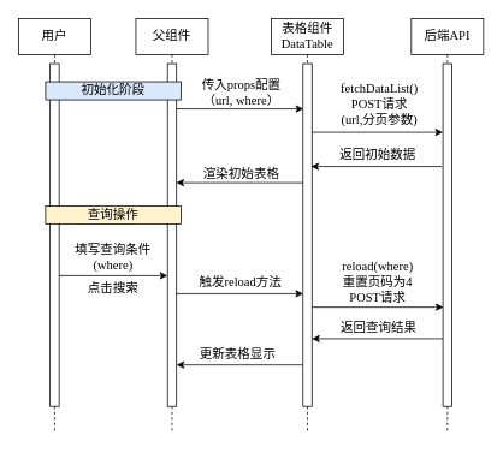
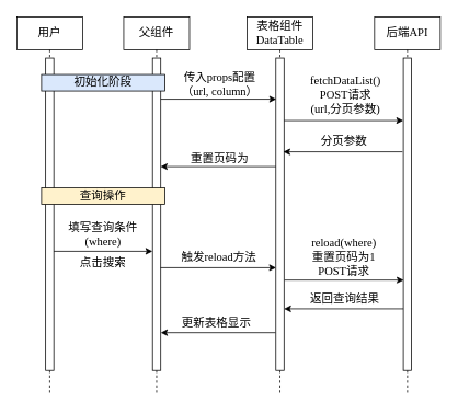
  <mxCell id="0" />
  <mxCell id="1" parent="0" />
  <mxCell id="2" value="用户" style="shape=umlLifeline;perimeter=lifelinePerimeter;whiteSpace=wrap;html=1;container=1;dropTarget=0;collapsible=0;recursiveResize=0;outlineConnect=0;portConstraint=eastwest;newEdgeStyle={&quot;curved&quot;:0,&quot;rounded&quot;:0};fontFamily=宋体;fontSize=14;" vertex="1" parent="1"><mxGeometry x="20" y="20" width="80" height="460" as="geometry" /></mxCell>
  <mxCell id="3" value="" style="html=1;points=[[0,0,0,0,5],[0,1,0,0,-5],[1,0,0,0,5],[1,1,0,0,-5]];perimeter=orthogonalPerimeter;outlineConnect=0;targetShapes=umlLifeline;portConstraint=eastwest;newEdgeStyle={&quot;curved&quot;:0,&quot;rounded&quot;:0};fontFamily=宋体;fontSize=14;" vertex="1" parent="2"><mxGeometry x="35" y="50" width="10" height="380" as="geometry" /></mxCell>
  <mxCell id="4" value="父组件" style="shape=umlLifeline;perimeter=lifelinePerimeter;whiteSpace=wrap;html=1;container=1;dropTarget=0;collapsible=0;recursiveResize=0;outlineConnect=0;portConstraint=eastwest;newEdgeStyle={&quot;curved&quot;:0,&quot;rounded&quot;:0};fontFamily=宋体;fontSize=14;" vertex="1" parent="1"><mxGeometry x="150" y="20" width="80" height="460" as="geometry" /></mxCell>
  <mxCell id="5" value="" style="html=1;points=[[0,0,0,0,5],[0,1,0,0,-5],[1,0,0,0,5],[1,1,0,0,-5]];perimeter=orthogonalPerimeter;outlineConnect=0;targetShapes=umlLifeline;portConstraint=eastwest;newEdgeStyle={&quot;curved&quot;:0,&quot;rounded&quot;:0};fontFamily=宋体;fontSize=14;" vertex="1" parent="4"><mxGeometry x="35" y="50" width="10" height="380" as="geometry" /></mxCell>
  <mxCell id="6" value="表格组件&lt;div&gt;DataTable&lt;/div&gt;" style="shape=umlLifeline;perimeter=lifelinePerimeter;whiteSpace=wrap;html=1;container=1;dropTarget=0;collapsible=0;recursiveResize=0;outlineConnect=0;portConstraint=eastwest;newEdgeStyle={&quot;curved&quot;:0,&quot;rounded&quot;:0};fontFamily=宋体;fontSize=14;" vertex="1" parent="1"><mxGeometry x="300" y="20" width="80" height="460" as="geometry" /></mxCell>
  <mxCell id="7" value="" style="html=1;points=[[0,0,0,0,5],[0,1,0,0,-5],[1,0,0,0,5],[1,1,0,0,-5]];perimeter=orthogonalPerimeter;outlineConnect=0;targetShapes=umlLifeline;portConstraint=eastwest;newEdgeStyle={&quot;curved&quot;:0,&quot;rounded&quot;:0};fontFamily=宋体;fontSize=14;" vertex="1" parent="6"><mxGeometry x="35" y="50" width="10" height="380" as="geometry" /></mxCell>
  <mxCell id="8" value="后端API" style="shape=umlLifeline;perimeter=lifelinePerimeter;whiteSpace=wrap;html=1;container=1;dropTarget=0;collapsible=0;recursiveResize=0;outlineConnect=0;portConstraint=eastwest;newEdgeStyle={&quot;curved&quot;:0,&quot;rounded&quot;:0};fontFamily=宋体;fontSize=14;" vertex="1" parent="1"><mxGeometry x="455" y="20" width="80" height="460" as="geometry" /></mxCell>
  <mxCell id="9" value="" style="html=1;points=[[0,0,0,0,5],[0,1,0,0,-5],[1,0,0,0,5],[1,1,0,0,-5]];perimeter=orthogonalPerimeter;outlineConnect=0;targetShapes=umlLifeline;portConstraint=eastwest;newEdgeStyle={&quot;curved&quot;:0,&quot;rounded&quot;:0};fontFamily=宋体;fontSize=14;" vertex="1" parent="8"><mxGeometry x="35" y="50" width="10" height="380" as="geometry" /></mxCell>
  <mxCell id="10" value="查询操作" style="rounded=0;whiteSpace=wrap;html=1;fontSize=14;fontFamily=宋体;fillColor=#fff2cc;" vertex="1" parent="1"><mxGeometry x="50" y="228" width="150" height="20" as="geometry" /></mxCell>
  <mxCell id="11" value="" style="endArrow=classic;html=1;rounded=0;fontSize=14;fontFamily=宋体;" edge="1" parent="1"><mxGeometry width="50" height="50" relative="1" as="geometry"><mxPoint x="195" y="120" as="sourcePoint" /><mxPoint x="335.5" y="120" as="targetPoint" /></mxGeometry></mxCell>
- <mxCell id="12" value="传入props配置&lt;div&gt;（url, where）&lt;/div&gt;" style="text;html=1;align=center;verticalAlign=middle;whiteSpace=wrap;rounded=0;fontSize=14;fontFamily=宋体;" vertex="1" parent="1"><mxGeometry x="212" y="90" width="110" height="26" as="geometry" /></mxCell>
+ <mxCell id="12" value="传入props配置&lt;div&gt;（url, column）&lt;/div&gt;" style="text;html=1;align=center;verticalAlign=middle;whiteSpace=wrap;rounded=0;fontSize=14;fontFamily=宋体;" vertex="1" parent="1"><mxGeometry x="212" y="90" width="110" height="26" as="geometry" /></mxCell>
  <mxCell id="13" value="初始化阶段" style="rounded=0;whiteSpace=wrap;html=1;fontSize=14;fontFamily=宋体;fillColor=#dae8fc;" vertex="1" parent="1"><mxGeometry x="50" y="90" width="150" height="20" as="geometry" /></mxCell>
  <mxCell id="14" value="" style="group" vertex="1" connectable="0" parent="1"><mxGeometry x="344" y="159" width="145" height="26" as="geometry" /></mxCell>
  <mxCell id="15" value="" style="endArrow=classic;html=1;rounded=0;" edge="1" parent="14"><mxGeometry width="50" height="50" relative="1" as="geometry"><mxPoint x="145" y="25" as="sourcePoint" /><mxPoint y="25" as="targetPoint" /></mxGeometry></mxCell>
- <mxCell id="16" value="返回初始数据" style="text;html=1;align=center;verticalAlign=middle;whiteSpace=wrap;rounded=0;fontSize=14;fontFamily=宋体;spacing=0;" vertex="1" parent="14"><mxGeometry x="19" width="110" height="26" as="geometry" /></mxCell>
+ <mxCell id="16" value="分页参数" style="text;html=1;align=center;verticalAlign=middle;whiteSpace=wrap;rounded=0;fontSize=14;fontFamily=宋体;spacing=0;" vertex="1" parent="14"><mxGeometry x="19" width="110" height="26" as="geometry" /></mxCell>
  <mxCell id="17" value="" style="group" vertex="1" connectable="0" parent="1"><mxGeometry x="345" y="350" width="145" height="26" as="geometry" /></mxCell>
  <mxCell id="18" value="" style="endArrow=classic;html=1;rounded=0;" edge="1" parent="17"><mxGeometry width="50" height="50" relative="1" as="geometry"><mxPoint x="145" y="25" as="sourcePoint" /><mxPoint y="25" as="targetPoint" /></mxGeometry></mxCell>
  <mxCell id="19" value="返回查询结果" style="text;html=1;align=center;verticalAlign=middle;whiteSpace=wrap;rounded=0;fontSize=14;fontFamily=宋体;spacing=0;" vertex="1" parent="17"><mxGeometry x="19" width="110" height="26" as="geometry" /></mxCell>
  <mxCell id="20" value="" style="group" vertex="1" connectable="0" parent="1"><mxGeometry x="345" y="103" width="145" height="43" as="geometry" /></mxCell>
  <mxCell id="21" value="" style="endArrow=classic;html=1;rounded=0;fontSize=14;fontFamily=宋体;" edge="1" parent="20"><mxGeometry width="50" height="50" relative="1" as="geometry"><mxPoint y="43" as="sourcePoint" /><mxPoint x="145" y="43" as="targetPoint" /></mxGeometry></mxCell>
  <mxCell id="22" value="fetchDataList()&lt;div&gt;POST请求&lt;div&gt;(url,分页参数)&lt;/div&gt;&lt;/div&gt;" style="text;html=1;align=center;verticalAlign=middle;whiteSpace=wrap;rounded=0;fontSize=14;fontFamily=宋体;" vertex="1" parent="20"><mxGeometry x="20" width="110" height="26" as="geometry" /></mxCell>
  <mxCell id="23" value="" style="group" vertex="1" connectable="0" parent="1"><mxGeometry x="194.75" y="180" width="127" height="26" as="geometry" /></mxCell>
- <mxCell id="24" value="渲染初始表格" style="text;html=1;align=center;verticalAlign=middle;whiteSpace=wrap;rounded=0;fontSize=14;fontFamily=宋体;" vertex="1" parent="23"><mxGeometry x="17" width="110" height="26" as="geometry" /></mxCell>
+ <mxCell id="24" value="重置页码为" style="text;html=1;align=center;verticalAlign=middle;whiteSpace=wrap;rounded=0;fontSize=14;fontFamily=宋体;" vertex="1" parent="23"><mxGeometry x="17" width="110" height="26" as="geometry" /></mxCell>
  <mxCell id="25" value="" style="endArrow=classic;html=1;rounded=0;" edge="1" parent="23" source="7"><mxGeometry width="50" height="50" relative="1" as="geometry"><mxPoint x="135" y="22" as="sourcePoint" /><mxPoint y="22" as="targetPoint" /></mxGeometry></mxCell>
  <mxCell id="26" value="" style="group" vertex="1" connectable="0" parent="1"><mxGeometry x="75" y="270" width="100" height="65" as="geometry" /></mxCell>
  <mxCell id="27" value="填写查询条件(where)" style="text;html=1;align=center;verticalAlign=middle;whiteSpace=wrap;rounded=0;fontFamily=宋体;fontSize=14;fontColor=default;" vertex="1" parent="26"><mxGeometry width="100" height="30" as="geometry" /></mxCell>
  <mxCell id="28" value="点击搜索" style="text;html=1;align=center;verticalAlign=middle;whiteSpace=wrap;rounded=0;fontFamily=宋体;fontSize=14;fontColor=default;spacing=0;" vertex="1" parent="26"><mxGeometry y="35" width="100" height="30" as="geometry" /></mxCell>
  <mxCell id="29" value="" style="endArrow=classic;html=1;rounded=0;" edge="1" parent="26"><mxGeometry width="50" height="50" relative="1" as="geometry"><mxPoint x="-10" y="35" as="sourcePoint" /><mxPoint x="110" y="35" as="targetPoint" /></mxGeometry></mxCell>
  <mxCell id="30" value="" style="group" vertex="1" connectable="0" parent="1"><mxGeometry x="194.75" y="300" width="140.5" height="26" as="geometry" /></mxCell>
  <mxCell id="31" value="" style="endArrow=classic;html=1;rounded=0;fontSize=14;fontFamily=宋体;" edge="1" parent="30"><mxGeometry width="50" height="50" relative="1" as="geometry"><mxPoint y="25" as="sourcePoint" /><mxPoint x="140.5" y="25" as="targetPoint" /></mxGeometry></mxCell>
  <mxCell id="32" value="触发reload方法" style="text;html=1;align=center;verticalAlign=middle;whiteSpace=wrap;rounded=0;fontSize=14;fontFamily=宋体;" vertex="1" parent="30"><mxGeometry x="16.25" width="110" height="26" as="geometry" /></mxCell>
  <mxCell id="33" value="" style="group" vertex="1" connectable="0" parent="1"><mxGeometry x="345.5" y="300" width="145" height="40" as="geometry" /></mxCell>
  <mxCell id="34" value="" style="endArrow=classic;html=1;rounded=0;fontSize=14;fontFamily=宋体;" edge="1" parent="33"><mxGeometry width="50" height="50" relative="1" as="geometry"><mxPoint y="40" as="sourcePoint" /><mxPoint x="145" y="40" as="targetPoint" /></mxGeometry></mxCell>
- <mxCell id="35" value="reload(where)&lt;div&gt;重置页码为4&lt;/div&gt;&lt;div&gt;POST请求&lt;/div&gt;" style="text;html=1;align=center;verticalAlign=middle;whiteSpace=wrap;rounded=0;fontSize=14;fontFamily=宋体;" vertex="1" parent="33"><mxGeometry x="17" width="110" height="26" as="geometry" /></mxCell>
+ <mxCell id="35" value="reload(where)&lt;div&gt;重置页码为1&lt;/div&gt;&lt;div&gt;POST请求&lt;/div&gt;" style="text;html=1;align=center;verticalAlign=middle;whiteSpace=wrap;rounded=0;fontSize=14;fontFamily=宋体;" vertex="1" parent="33"><mxGeometry x="17" width="110" height="26" as="geometry" /></mxCell>
  <mxCell id="36" value="" style="group" vertex="1" connectable="0" parent="1"><mxGeometry x="204.205" y="380" width="130.362" height="26" as="geometry" /></mxCell>
  <mxCell id="37" value="更新表格显示" style="text;html=1;align=center;verticalAlign=middle;whiteSpace=wrap;rounded=0;fontSize=14;fontFamily=宋体;" vertex="1" parent="36"><mxGeometry width="117.795" height="26" as="geometry" /></mxCell>
  <mxCell id="38" value="" style="endArrow=classic;html=1;rounded=0;" edge="1" parent="36" target="5"><mxGeometry width="50" height="50" relative="1" as="geometry"><mxPoint x="130.362" y="24" as="sourcePoint" /><mxPoint x="-4.205" y="24" as="targetPoint" /></mxGeometry></mxCell>
